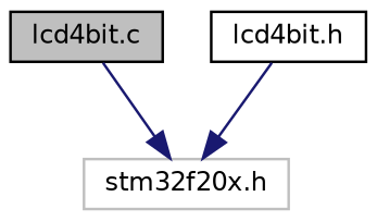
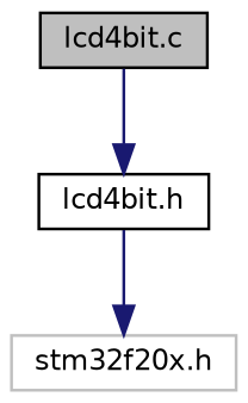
  digraph {
    node [color=black fillcolor=white fontname=Helvetica fontsize=10 shape=record style=filled]
    edge [color=midnightblue fontname=Helvetica fontsize=10 labelfontname=Helvetica labelfontsize=10 style=solid]
    n1 [fillcolor=grey75 fontcolor=black height=0.2 label="lcd4bit.c" width=0.4]
    n2 [height=0.2 label="lcd4bit.h" width=0.4]
    n3 [color=grey75 height=0.2 label="stm32f20x.h" width=0.4]
-   n1 -> n3
+   n1 -> n2
    n2 -> n3
  }
